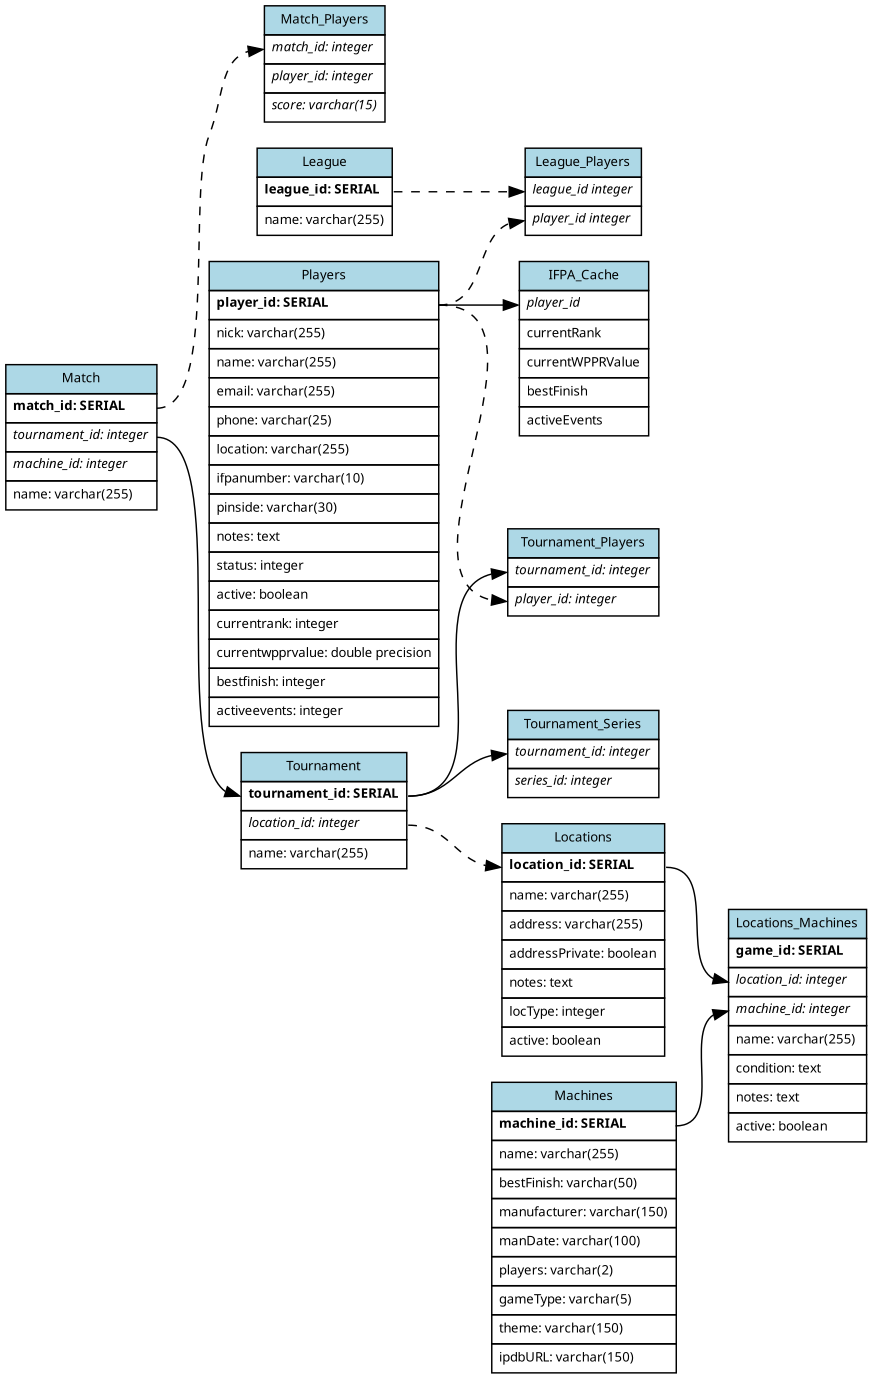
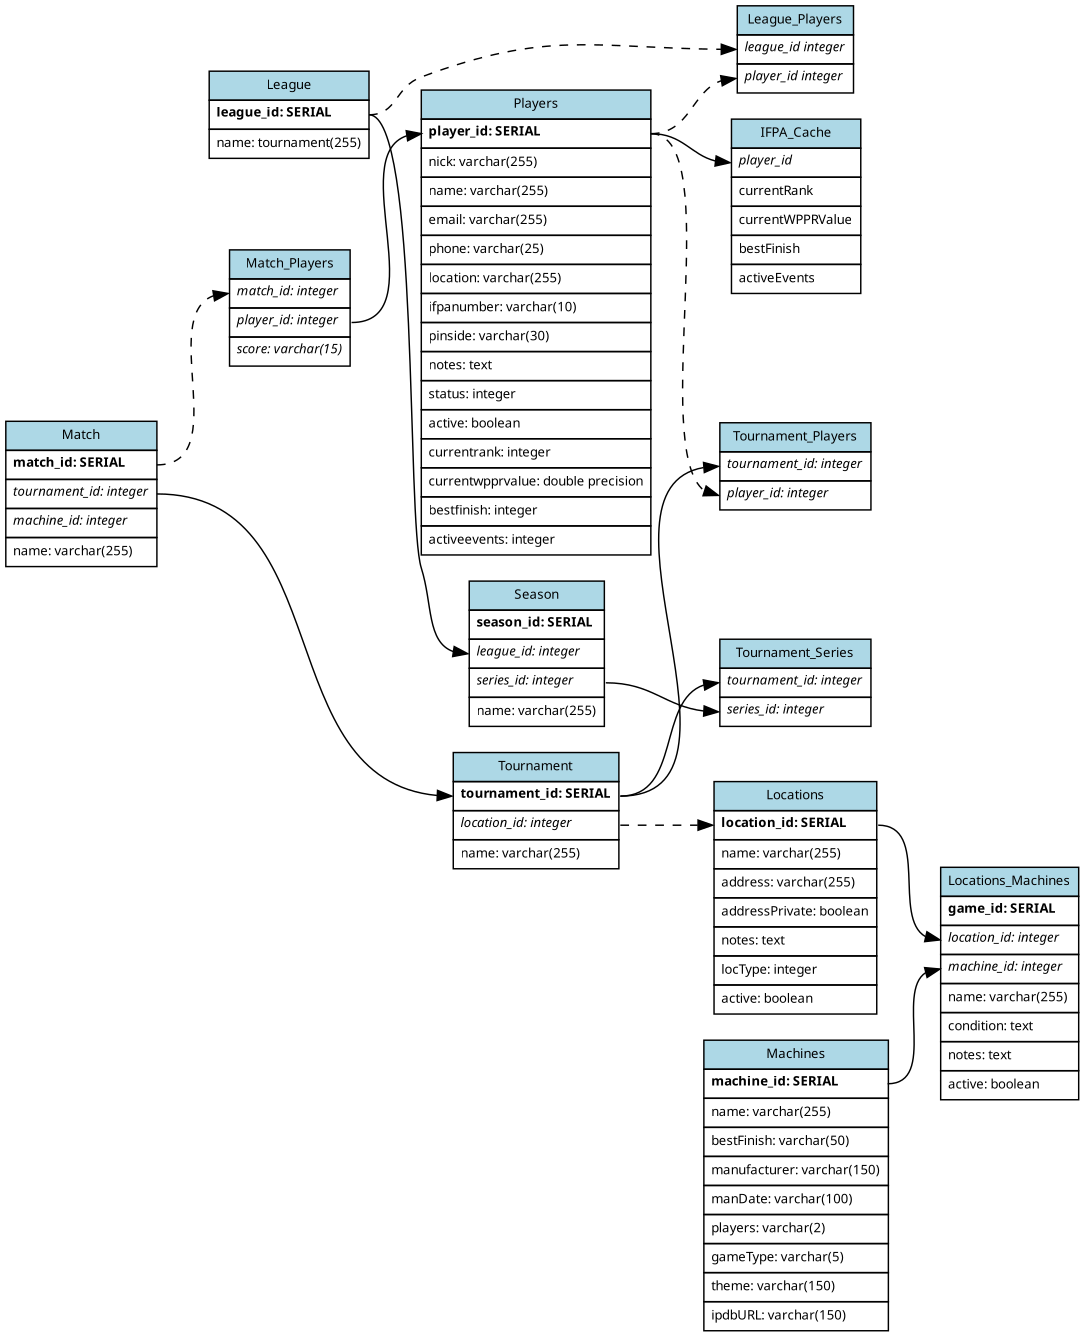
  digraph {
    rankdir=LR
    splines=true
    node [fontname=Verdana fontsize=9 margin=0 shape=none]
    edge [headport=0 style=solid tailport=0]
    n1 [label=<     <table border="0" cellborder="1" cellspacing="0" cellpadding="4">         <tr><td bgcolor="lightblue">Machines</td></tr>         <tr><td port="0" align="left"><b>machine_id: SERIAL</b></td></tr>         <tr><td port="2" align="left">name: varchar(255)</td></tr>         <tr><td port="3" align="left">bestFinish: varchar(50)</td></tr>         <tr><td port="4" align="left">manufacturer: varchar(150)</td></tr>         <tr><td port="5" align="left">manDate: varchar(100)</td></tr>         <tr><td port="6" align="left">players: varchar(2)</td></tr>         <tr><td port="7" align="left">gameType: varchar(5)</td></tr>         <tr><td port="8" align="left">theme: varchar(150)</td></tr>         <tr><td port="9" align="left">ipdbURL: varchar(150)</td></tr>     </table>>]
    n2 [label=<     <table border="0" cellborder="1" cellspacing="0" cellpadding="4">         <tr><td bgcolor="lightblue">Locations_Machines</td></tr>         <tr><td port="0" align="left"><b>game_id: SERIAL</b></td></tr>         <tr><td port="1" align="left"><i>location_id: integer</i></td></tr>         <tr><td port="2" align="left"><i>machine_id: integer</i></td></tr>         <tr><td port="3" align="left">name: varchar(255)</td></tr>         <tr><td port="4" align="left">condition: text</td></tr>         <tr><td port="5" align="left">notes: text</td></tr>         <tr><td port="6" align="left">active: boolean</td></tr>     </table>>]
    n3 [label=<     <table border="0" cellborder="1" cellspacing="0" cellpadding="4">         <tr><td bgcolor="lightblue">Players</td></tr>         <tr><td port="0" align="left"><b>player_id: SERIAL</b></td></tr>         <tr><td port="1" align="left">nick: varchar(255)</td></tr>         <tr><td port="2" align="left">name: varchar(255)</td></tr>         <tr><td port="3" align="left">email: varchar(255)</td></tr>         <tr><td port="4" align="left">phone: varchar(25)</td></tr>         <tr><td port="5" align="left">location: varchar(255)</td></tr>         <tr><td port="6" align="left">ifpanumber: varchar(10)</td></tr>         <tr><td port="7" align="left">pinside: varchar(30)</td></tr>         <tr><td port="8" align="left">notes: text</td></tr>         <tr><td port="9" align="left">status: integer</td></tr>         <tr><td port="10" align="left">active: boolean</td></tr>         <tr><td port="11" align="left">currentrank: integer</td></tr>         <tr><td port="12" align="left">currentwpprvalue: double precision</td></tr>         <tr><td port="13" align="left">bestfinish: integer</td></tr>         <tr><td port="14" align="left">activeevents: integer</td></tr>     </table>>]
    n4 [label=<     <table border="0" cellborder="1" cellspacing="0" cellpadding="4">         <tr><td bgcolor="lightblue">IFPA_Cache</td></tr>         <tr><td port="0" align="left"><i>player_id</i></td></tr>         <tr><td port="1" align="left">currentRank</td></tr>         <tr><td port="2" align="left">currentWPPRValue</td></tr>         <tr><td port="3" align="left">bestFinish</td></tr>         <tr><td port="4" align="left">activeEvents</td></tr>     </table>>]
    n5 [label=<     <table border="0" cellborder="1" cellspacing="0" cellpadding="4">         <tr><td bgcolor="lightblue">League_Players</td></tr>         <tr><td port="0" align="left"><i>league_id integer</i></td></tr>         <tr><td port="1" align="left"><i>player_id integer</i></td></tr>     </table>>]
    n6 [label=<     <table border="0" cellborder="1" cellspacing="0" cellpadding="4">         <tr><td bgcolor="lightblue">Tournament_Players</td></tr>         <tr><td port="0" align="left"><i>tournament_id: integer</i></td></tr>         <tr><td port="1" align="left"><i>player_id: integer</i></td></tr>     </table>>]
    n7 [label=<     <table border="0" cellborder="1" cellspacing="0" cellpadding="4">         <tr><td bgcolor="lightblue">Locations</td></tr>         <tr><td port="0" align="left"><b>location_id: SERIAL</b></td></tr>         <tr><td port="1" align="left">name: varchar(255)</td></tr>         <tr><td port="2" align="left">address: varchar(255)</td></tr>         <tr><td port="3" align="left">addressPrivate: boolean</td></tr>         <tr><td port="4" align="left">notes: text</td></tr>         <tr><td port="5" align="left">locType: integer</td></tr>         <tr><td port="6" align="left">active: boolean</td></tr>     </table>>]
-   n8 [label=<     <table border="0" cellborder="1" cellspacing="0" cellpadding="4">         <tr><td bgcolor="lightblue">League</td></tr>         <tr><td port="0" align="left"><b>league_id: SERIAL</b></td></tr>         <tr><td port="1" align="left">name: varchar(255)</td></tr>     </table>>]
+   n8 [label=<     <table border="0" cellborder="1" cellspacing="0" cellpadding="4">         <tr><td bgcolor="lightblue">League</td></tr>         <tr><td port="0" align="left"><b>league_id: SERIAL</b></td></tr>         <tr><td port="1" align="left">name: tournament(255)</td></tr>     </table>>]
+   n9 [label=<     <table border="0" cellborder="1" cellspacing="0" cellpadding="4">         <tr><td bgcolor="lightblue">Season</td></tr>         <tr><td port="0" align="left"><b>season_id: SERIAL</b></td></tr>         <tr><td port="1" align="left"><i>league_id: integer</i></td></tr>         <tr><td port="2" align="left"><i>series_id: integer</i></td></tr>         <tr><td port="3" align="left">name: varchar(255)</td></tr>     </table>>]
    n10 [label=<     <table border="0" cellborder="1" cellspacing="0" cellpadding="4">         <tr><td bgcolor="lightblue">Tournament_Series</td></tr>         <tr><td port="0" align="left"><i>tournament_id: integer</i></td></tr>         <tr><td port="1" align="left"><i>series_id: integer</i></td></tr>     </table>>]
    n11 [label=<     <table border="0" cellborder="1" cellspacing="0" cellpadding="4">         <tr><td bgcolor="lightblue">Tournament</td></tr>         <tr><td port="0" align="left"><b>tournament_id: SERIAL</b></td></tr>         <tr><td port="1" align="left"><i>location_id: integer</i></td></tr>         <tr><td port="2" align="left">name: varchar(255)</td></tr>     </table>>]
    n12 [label=<     <table border="0" cellborder="1" cellspacing="0" cellpadding="4">         <tr><td bgcolor="lightblue">Match</td></tr>         <tr><td port="0" align="left"><b>match_id: SERIAL</b></td></tr>         <tr><td port="1" align="left"><i>tournament_id: integer</i></td></tr>         <tr><td port="2" align="left"><i>machine_id: integer</i></td></tr>         <tr><td port="3" align="left">name: varchar(255)</td></tr>     </table>>]
    n13 [label=<     <table border="0" cellborder="1" cellspacing="0" cellpadding="4">         <tr><td bgcolor="lightblue">Match_Players</td></tr>         <tr><td port="0" align="left"><i>match_id: integer</i></td></tr>         <tr><td port="1" align="left"><i>player_id: integer</i></td></tr>         <tr><td port="1" align="left"><i>score: varchar(15)</i></td></tr>     </table>>]
    n1 -> n2 [headport=2]
    n3 -> n4
    n3 -> n5 [headport=1 style=dashed]
    n3 -> n6 [headport=1 style=dashed]
    n7 -> n2 [headport=1]
    n8 -> n5 [style=dashed]
+   n8 -> n9 [headport=1]
+   n9 -> n10 [headport=1 tailport=2]
    n11 -> n6
    n11 -> n7 [style=dashed tailport=1]
    n11 -> n10
    n12 -> n11 [tailport=1]
    n12 -> n13 [style=dashed]
+   n13 -> n3 [tailport=1]
  }
